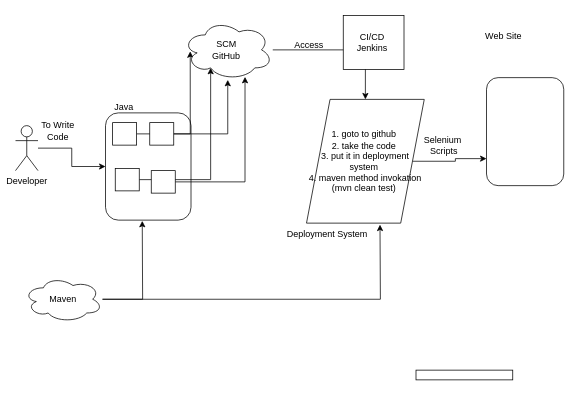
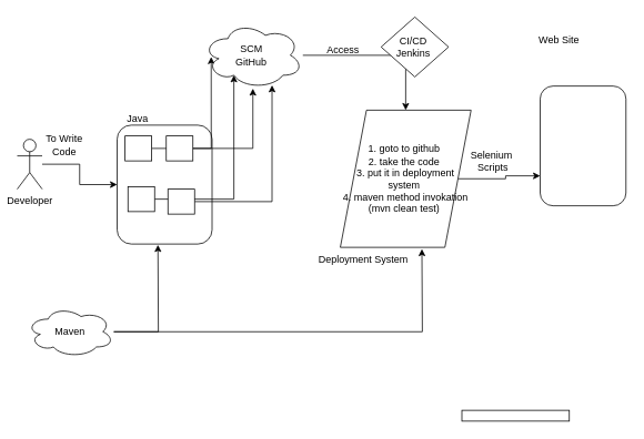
  <mxCell id="0" />
  <mxCell id="1" parent="0" />
  <mxCell id="2" style="edgeStyle=orthogonalEdgeStyle;rounded=0;orthogonalLoop=1;jettySize=auto;html=1;entryX=0;entryY=0.5;entryDx=0;entryDy=0;" edge="1" parent="1" source="3" target="4"><mxGeometry relative="1" as="geometry" /></mxCell>
  <mxCell id="3" value="Developer" style="shape=umlActor;verticalLabelPosition=bottom;labelBackgroundColor=#ffffff;verticalAlign=top;html=1;outlineConnect=0;" vertex="1" parent="1"><mxGeometry x="20" y="167" width="30" height="60" as="geometry" /></mxCell>
  <mxCell id="4" value="" style="rounded=1;whiteSpace=wrap;html=1;" vertex="1" parent="1"><mxGeometry x="140" y="150" width="114" height="143" as="geometry" /></mxCell>
  <mxCell id="5" value="Java&amp;nbsp;" style="text;html=1;align=center;verticalAlign=middle;resizable=0;points=[];autosize=1;" vertex="1" parent="1"><mxGeometry x="146" y="134" width="39" height="18" as="geometry" /></mxCell>
  <mxCell id="6" style="edgeStyle=orthogonalEdgeStyle;rounded=0;orthogonalLoop=1;jettySize=auto;html=1;" edge="1" parent="1" source="8"><mxGeometry relative="1" as="geometry"><mxPoint x="189" y="294" as="targetPoint" /></mxGeometry></mxCell>
  <mxCell id="7" style="edgeStyle=orthogonalEdgeStyle;rounded=0;orthogonalLoop=1;jettySize=auto;html=1;" edge="1" parent="1" source="8"><mxGeometry relative="1" as="geometry"><mxPoint x="506" y="299" as="targetPoint" /></mxGeometry></mxCell>
  <mxCell id="8" value="Maven" style="ellipse;shape=cloud;whiteSpace=wrap;html=1;" vertex="1" parent="1"><mxGeometry x="31" y="368" width="105" height="61" as="geometry" /></mxCell>
  <mxCell id="9" value="" style="rounded=1;whiteSpace=wrap;html=1;" vertex="1" parent="1"><mxGeometry x="648" y="103" width="103" height="144" as="geometry" /></mxCell>
  <mxCell id="10" value="Web Site&amp;nbsp;" style="text;html=1;align=center;verticalAlign=middle;resizable=0;points=[];autosize=1;" vertex="1" parent="1"><mxGeometry x="641" y="39" width="62" height="18" as="geometry" /></mxCell>
  <mxCell id="11" style="edgeStyle=orthogonalEdgeStyle;rounded=0;orthogonalLoop=1;jettySize=auto;html=1;entryX=0.083;entryY=0.525;entryDx=0;entryDy=0;entryPerimeter=0;" edge="1" parent="1" source="12" target="20"><mxGeometry relative="1" as="geometry" /></mxCell>
  <mxCell id="12" value="" style="rounded=0;whiteSpace=wrap;html=1;" vertex="1" parent="1"><mxGeometry x="149.5" y="163" width="32" height="30" as="geometry" /></mxCell>
  <mxCell id="13" style="edgeStyle=orthogonalEdgeStyle;rounded=0;orthogonalLoop=1;jettySize=auto;html=1;" edge="1" parent="1" source="14" target="20"><mxGeometry relative="1" as="geometry" /></mxCell>
  <mxCell id="14" value="" style="rounded=0;whiteSpace=wrap;html=1;" vertex="1" parent="1"><mxGeometry x="199" y="163" width="32" height="30" as="geometry" /></mxCell>
  <mxCell id="15" style="edgeStyle=orthogonalEdgeStyle;rounded=0;orthogonalLoop=1;jettySize=auto;html=1;entryX=0.31;entryY=0.8;entryDx=0;entryDy=0;entryPerimeter=0;" edge="1" parent="1" source="16" target="20"><mxGeometry relative="1" as="geometry" /></mxCell>
  <mxCell id="16" value="" style="rounded=0;whiteSpace=wrap;html=1;" vertex="1" parent="1"><mxGeometry x="153" y="224" width="32" height="30" as="geometry" /></mxCell>
  <mxCell id="17" style="edgeStyle=orthogonalEdgeStyle;rounded=0;orthogonalLoop=1;jettySize=auto;html=1;entryX=0.692;entryY=0.95;entryDx=0;entryDy=0;entryPerimeter=0;" edge="1" parent="1" source="18" target="20"><mxGeometry relative="1" as="geometry" /></mxCell>
  <mxCell id="18" value="" style="rounded=0;whiteSpace=wrap;html=1;" vertex="1" parent="1"><mxGeometry x="201" y="227" width="32" height="30" as="geometry" /></mxCell>
  <mxCell id="19" style="edgeStyle=orthogonalEdgeStyle;rounded=0;orthogonalLoop=1;jettySize=auto;html=1;entryX=0.5;entryY=0;entryDx=0;entryDy=0;" edge="1" parent="1" source="20" target="22"><mxGeometry relative="1" as="geometry" /></mxCell>
  <mxCell id="20" value="SCM&amp;nbsp;&lt;br&gt;GitHub&amp;nbsp;" style="ellipse;shape=cloud;whiteSpace=wrap;html=1;" vertex="1" parent="1"><mxGeometry x="243" y="26" width="120" height="80" as="geometry" /></mxCell>
  <mxCell id="21" style="edgeStyle=orthogonalEdgeStyle;rounded=0;orthogonalLoop=1;jettySize=auto;html=1;entryX=0;entryY=0.75;entryDx=0;entryDy=0;" edge="1" parent="1" source="22" target="9"><mxGeometry relative="1" as="geometry" /></mxCell>
  <mxCell id="22" value="1. goto to github&amp;nbsp;&lt;br&gt;2. take the code&amp;nbsp;&lt;br&gt;3. put it in deployment system&amp;nbsp;&lt;br&gt;4. maven method invokation (mvn clean test)&amp;nbsp;" style="shape=parallelogram;perimeter=parallelogramPerimeter;whiteSpace=wrap;html=1;" vertex="1" parent="1"><mxGeometry x="408" y="132" width="157" height="165" as="geometry" /></mxCell>
- <mxCell id="23" value="CI/CD&amp;nbsp;&lt;br&gt;Jenkins&amp;nbsp;" style="rounded=0;whiteSpace=wrap;html=1;" vertex="1" parent="1"><mxGeometry x="457" y="20" width="81" height="72" as="geometry" /></mxCell>
+ <mxCell id="23" value="CI/CD&amp;nbsp;&lt;br&gt;Jenkins&amp;nbsp;" style="rhombus;whiteSpace=wrap;html=1;" vertex="1" parent="1"><mxGeometry x="457" y="20" width="81" height="72" as="geometry" /></mxCell>
  <mxCell id="24" value="Deployment System&amp;nbsp;" style="text;html=1;align=center;verticalAlign=middle;resizable=0;points=[];autosize=1;" vertex="1" parent="1"><mxGeometry x="376" y="303" width="121" height="18" as="geometry" /></mxCell>
  <mxCell id="25" value="Access" style="text;html=1;align=center;verticalAlign=middle;resizable=0;points=[];autosize=1;" vertex="1" parent="1"><mxGeometry x="386" y="51" width="49" height="18" as="geometry" /></mxCell>
  <mxCell id="26" value="Selenium&amp;nbsp;&lt;br&gt;Scripts" style="text;html=1;align=center;verticalAlign=middle;resizable=0;points=[];autosize=1;" vertex="1" parent="1"><mxGeometry x="559" y="177" width="63" height="32" as="geometry" /></mxCell>
  <mxCell id="27" value="To Write&amp;nbsp;&lt;br&gt;Code&amp;nbsp;" style="text;html=1;align=center;verticalAlign=middle;resizable=0;points=[];autosize=1;" vertex="1" parent="1"><mxGeometry x="49" y="158" width="57" height="32" as="geometry" /></mxCell>
  <mxCell id="28" value="" style="rounded=0;whiteSpace=wrap;html=1;" vertex="1" parent="1"><mxGeometry x="554" y="493" width="129" height="13" as="geometry" /></mxCell>
